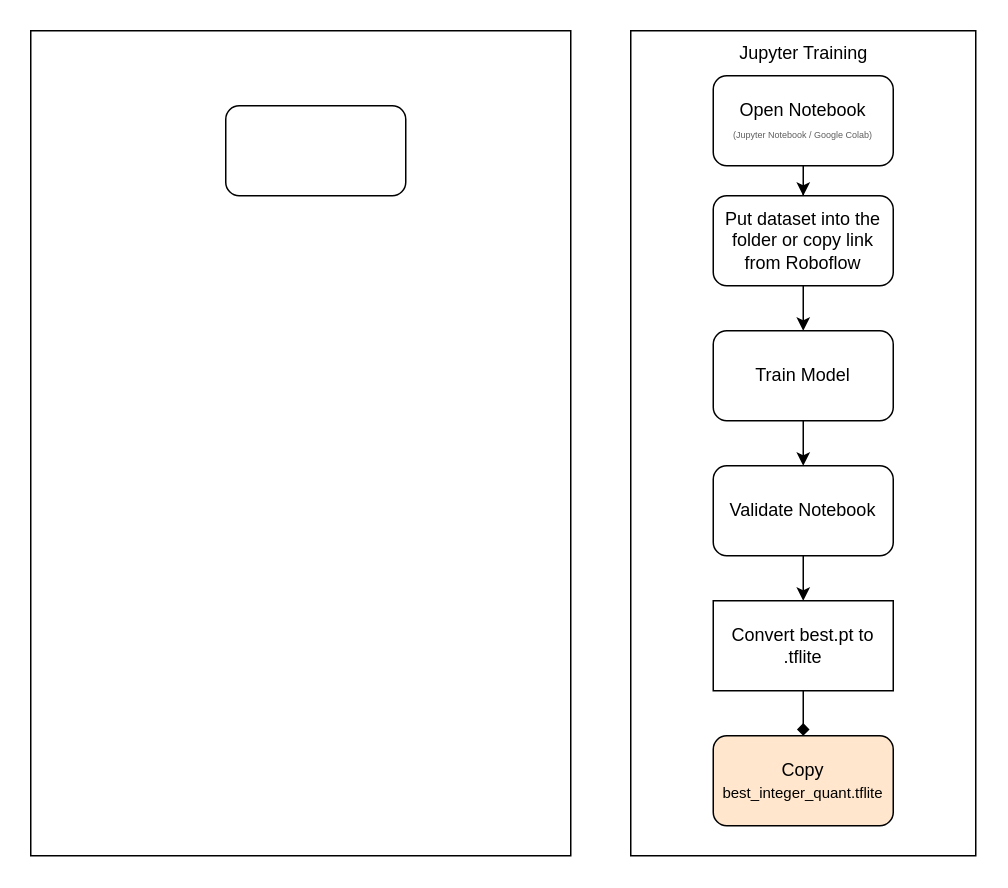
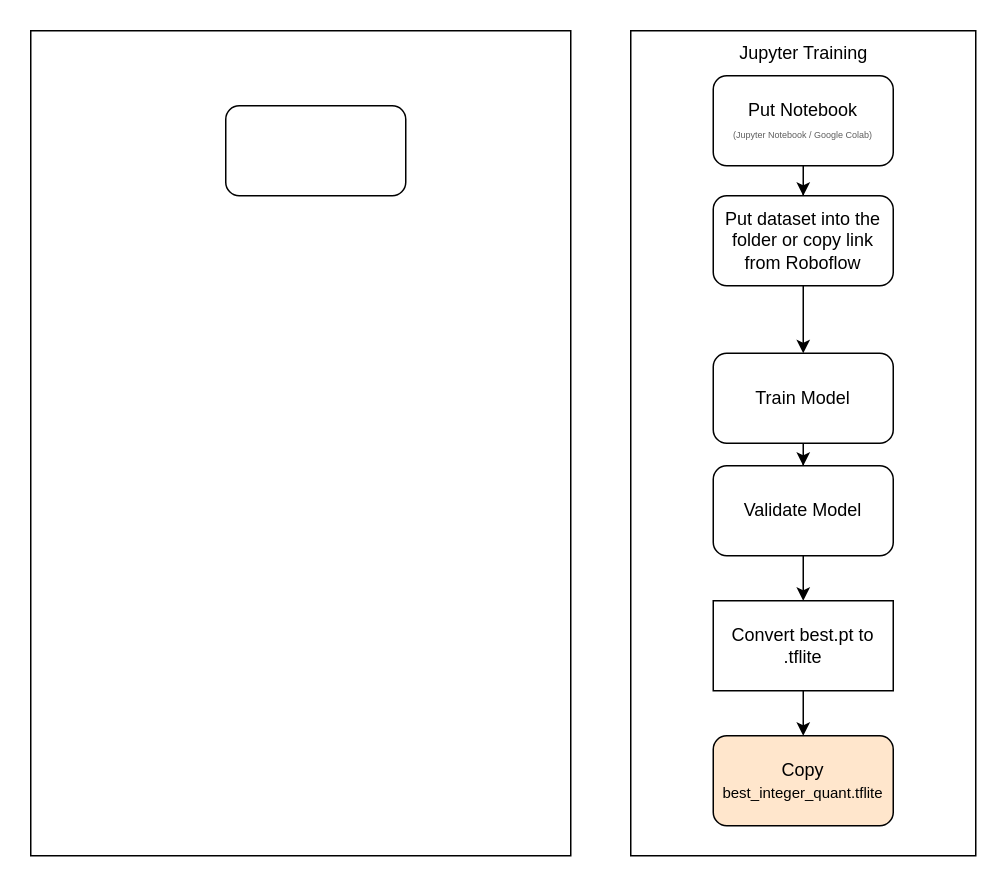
  <mxCell id="0" />
  <mxCell id="1" parent="0" />
  <mxCell id="2" value="" style="rounded=0;whiteSpace=wrap;html=1;" vertex="1" parent="1"><mxGeometry x="420" y="20" width="230" height="550" as="geometry" /></mxCell>
  <mxCell id="3" value="" style="edgeStyle=orthogonalEdgeStyle;rounded=0;orthogonalLoop=1;jettySize=auto;html=1;" edge="1" parent="1" source="4" target="6"><mxGeometry relative="1" as="geometry" /></mxCell>
- <mxCell id="4" value="Open Notebook&lt;div&gt;&lt;font style=&quot;font-size: 6px; color: rgb(94, 94, 94);&quot;&gt;(Jupyter Notebook / Google Colab)&lt;/font&gt;&lt;/div&gt;" style="rounded=1;whiteSpace=wrap;html=1;" vertex="1" parent="1"><mxGeometry x="475" y="50" width="120" height="60" as="geometry" /></mxCell>
+ <mxCell id="4" value="Put Notebook&lt;div&gt;&lt;font style=&quot;font-size: 6px; color: rgb(94, 94, 94);&quot;&gt;(Jupyter Notebook / Google Colab)&lt;/font&gt;&lt;/div&gt;" style="rounded=1;whiteSpace=wrap;html=1;" vertex="1" parent="1"><mxGeometry x="475" y="50" width="120" height="60" as="geometry" /></mxCell>
  <mxCell id="5" value="" style="edgeStyle=orthogonalEdgeStyle;rounded=0;orthogonalLoop=1;jettySize=auto;html=1;" edge="1" parent="1" source="6" target="8"><mxGeometry relative="1" as="geometry" /></mxCell>
  <mxCell id="6" value="Put dataset into the folder or copy link from Roboflow" style="rounded=1;whiteSpace=wrap;html=1;" vertex="1" parent="1"><mxGeometry x="475" y="130" width="120" height="60" as="geometry" /></mxCell>
  <mxCell id="7" value="" style="edgeStyle=orthogonalEdgeStyle;rounded=0;orthogonalLoop=1;jettySize=auto;html=1;" edge="1" parent="1" source="8" target="10"><mxGeometry relative="1" as="geometry" /></mxCell>
- <mxCell id="8" value="Train Model" style="whiteSpace=wrap;html=1;rounded=1;" vertex="1" parent="1"><mxGeometry x="475" y="220" width="120" height="60" as="geometry" /></mxCell>
+ <mxCell id="8" value="Train Model" style="whiteSpace=wrap;html=1;rounded=1;" vertex="1" parent="1"><mxGeometry x="475" y="235" width="120" height="60" as="geometry" /></mxCell>
  <mxCell id="9" value="" style="edgeStyle=orthogonalEdgeStyle;rounded=0;orthogonalLoop=1;jettySize=auto;html=1;" edge="1" parent="1" source="10" target="12"><mxGeometry relative="1" as="geometry" /></mxCell>
- <mxCell id="10" value="Validate Notebook" style="whiteSpace=wrap;html=1;rounded=1;" vertex="1" parent="1"><mxGeometry x="475" y="310" width="120" height="60" as="geometry" /></mxCell>
- <mxCell id="11" value="" style="edgeStyle=orthogonalEdgeStyle;rounded=0;orthogonalLoop=1;jettySize=auto;html=1;endArrow=diamond;" edge="1" parent="1" source="12" target="13"><mxGeometry relative="1" as="geometry" /></mxCell>
+ <mxCell id="10" value="Validate Model" style="whiteSpace=wrap;html=1;rounded=1;" vertex="1" parent="1"><mxGeometry x="475" y="310" width="120" height="60" as="geometry" /></mxCell>
+ <mxCell id="11" value="" style="edgeStyle=orthogonalEdgeStyle;rounded=0;orthogonalLoop=1;jettySize=auto;html=1;" edge="1" parent="1" source="12" target="13"><mxGeometry relative="1" as="geometry" /></mxCell>
  <mxCell id="12" value="Convert best.pt to .tflite" style="whiteSpace=wrap;html=1;rounded=0;" vertex="1" parent="1"><mxGeometry x="475" y="400" width="120" height="60" as="geometry" /></mxCell>
  <mxCell id="13" value="&lt;font&gt;Copy &lt;/font&gt;&lt;font style=&quot;font-size: 10px;&quot;&gt;best_integer_quant.tflite&lt;/font&gt;" style="whiteSpace=wrap;html=1;rounded=1;fillColor=#ffe6cc;" vertex="1" parent="1"><mxGeometry x="475" y="490" width="120" height="60" as="geometry" /></mxCell>
  <mxCell id="14" value="Jupyter Training" style="text;html=1;align=center;verticalAlign=middle;whiteSpace=wrap;rounded=0;" vertex="1" parent="1"><mxGeometry x="457.5" y="20" width="155" height="30" as="geometry" /></mxCell>
  <mxCell id="15" value="" style="rounded=0;whiteSpace=wrap;html=1;" vertex="1" parent="1"><mxGeometry x="20" y="20" width="360" height="550" as="geometry" /></mxCell>
  <mxCell id="16" value="" style="rounded=1;whiteSpace=wrap;html=1;" vertex="1" parent="1"><mxGeometry x="150" y="70" width="120" height="60" as="geometry" /></mxCell>
